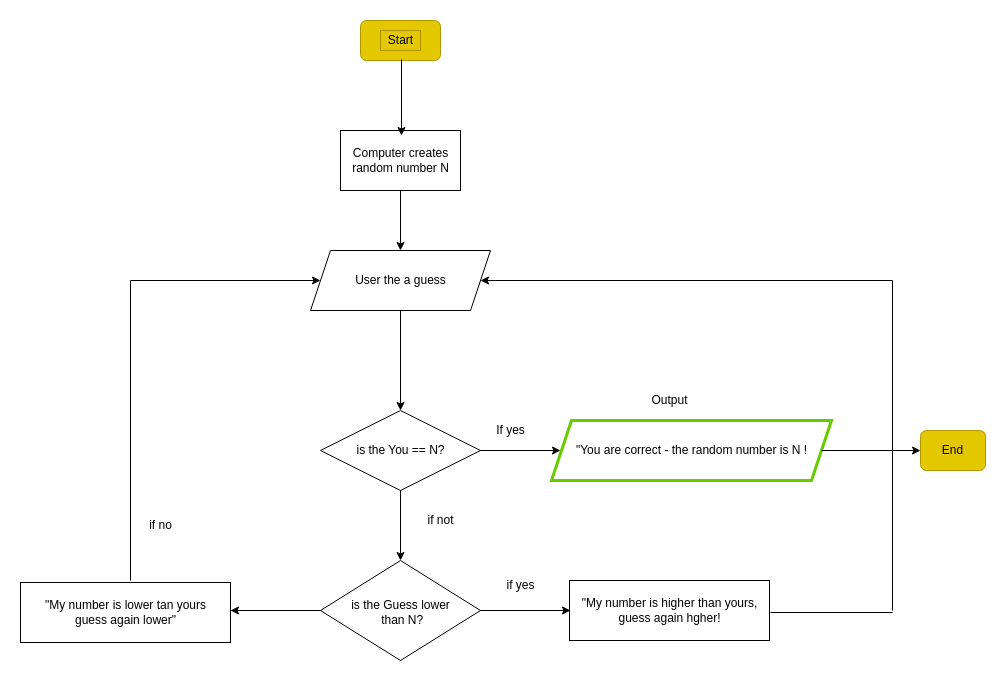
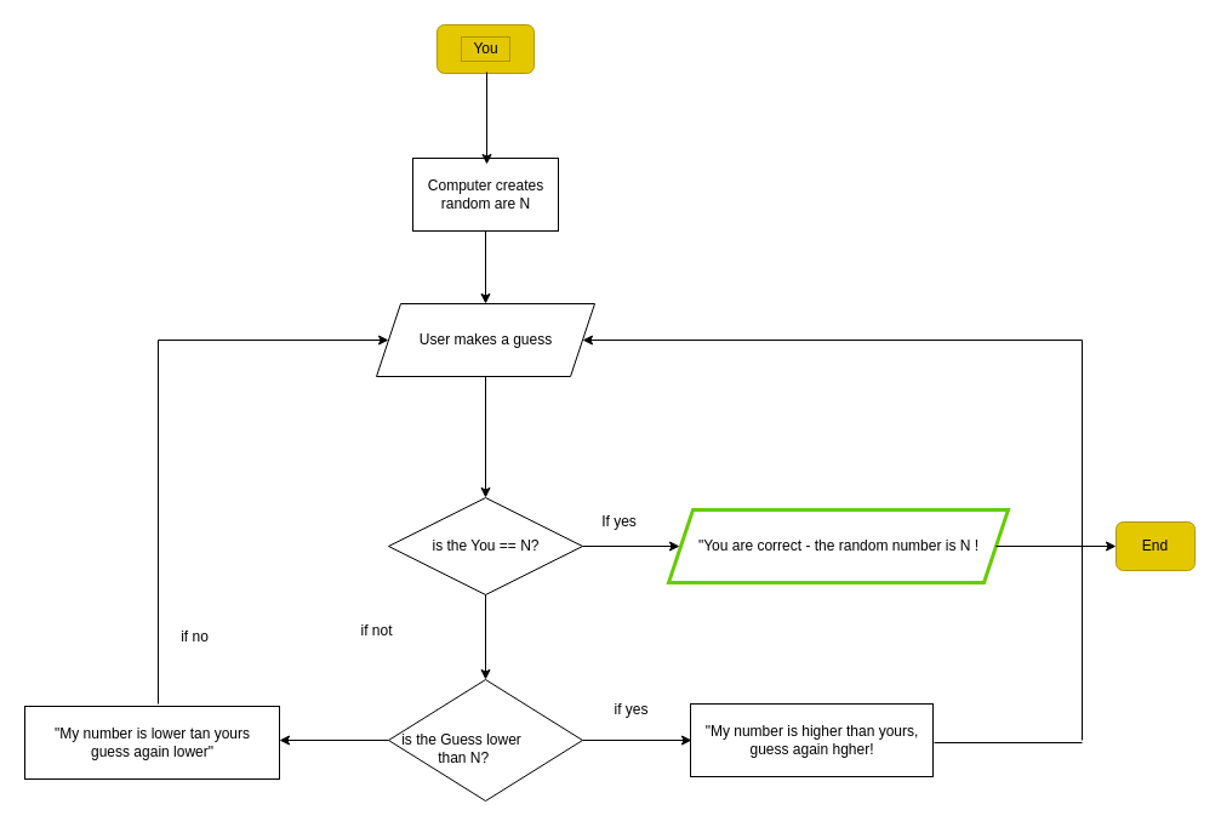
  <mxCell id="0" />
  <mxCell id="1" parent="0" />
  <mxCell id="2" value="" style="shape=parallelogram;perimeter=parallelogramPerimeter;whiteSpace=wrap;html=1;fixedSize=1;strokeColor=#66CC00;strokeWidth=3;" parent="1" vertex="1"><mxGeometry x="551" y="420" width="280" height="60" as="geometry" /></mxCell>
  <mxCell id="3" value="" style="rounded=0;whiteSpace=wrap;html=1;" parent="1" vertex="1"><mxGeometry x="569" y="580" width="200" height="60" as="geometry" /></mxCell>
  <mxCell id="4" value="" style="rounded=0;whiteSpace=wrap;html=1;" parent="1" vertex="1"><mxGeometry x="340" y="130" width="120" height="60" as="geometry" /></mxCell>
  <mxCell id="5" value="" style="rounded=1;whiteSpace=wrap;html=1;fillColor=#e3c800;strokeColor=#B09500;fontColor=#000000;" parent="1" vertex="1"><mxGeometry x="360" y="20" width="80" height="40" as="geometry" /></mxCell>
- <mxCell id="6" value="Start" style="text;html=1;resizable=0;autosize=1;align=center;verticalAlign=middle;points=[];fillColor=#e3c800;strokeColor=#B09500;rounded=0;fontColor=#000000;" parent="1" vertex="1"><mxGeometry x="380" y="30" width="40" height="20" as="geometry" /></mxCell>
- <mxCell id="7" value="Computer creates &lt;br&gt;random number N" style="text;html=1;resizable=0;autosize=1;align=center;verticalAlign=middle;points=[];fillColor=none;strokeColor=none;rounded=0;" parent="1" vertex="1"><mxGeometry x="345" y="145" width="110" height="30" as="geometry" /></mxCell>
+ <mxCell id="6" value="You" style="text;html=1;resizable=0;autosize=1;align=center;verticalAlign=middle;points=[];fillColor=#e3c800;strokeColor=#B09500;rounded=0;fontColor=#000000;" parent="1" vertex="1"><mxGeometry x="380" y="30" width="40" height="20" as="geometry" /></mxCell>
+ <mxCell id="7" value="Computer creates &lt;br&gt;random are N" style="text;html=1;resizable=0;autosize=1;align=center;verticalAlign=middle;points=[];fillColor=none;strokeColor=none;rounded=0;" parent="1" vertex="1"><mxGeometry x="345" y="145" width="110" height="30" as="geometry" /></mxCell>
  <mxCell id="8" value="" style="endArrow=classic;html=1;" parent="1" edge="1"><mxGeometry width="50" height="50" relative="1" as="geometry"><mxPoint x="401" y="59" as="sourcePoint" /><mxPoint x="401" y="135" as="targetPoint" /></mxGeometry></mxCell>
  <mxCell id="9" value="" style="rhombus;whiteSpace=wrap;html=1;" parent="1" vertex="1"><mxGeometry x="320" y="410" width="160" height="80" as="geometry" /></mxCell>
  <mxCell id="10" value="is the You == N?" style="text;html=1;resizable=0;autosize=1;align=center;verticalAlign=middle;points=[];fillColor=none;strokeColor=none;rounded=0;" parent="1" vertex="1"><mxGeometry x="340" y="440" width="120" height="20" as="geometry" /></mxCell>
  <mxCell id="11" value="" style="endArrow=classic;html=1;exitX=0.5;exitY=1;exitDx=0;exitDy=0;" parent="1" source="19" edge="1"><mxGeometry width="50" height="50" relative="1" as="geometry"><mxPoint x="400" y="350" as="sourcePoint" /><mxPoint x="400" y="410" as="targetPoint" /></mxGeometry></mxCell>
  <mxCell id="12" value="" style="endArrow=classic;html=1;exitX=1;exitY=0.5;exitDx=0;exitDy=0;" parent="1" source="9" edge="1"><mxGeometry width="50" height="50" relative="1" as="geometry"><mxPoint x="450" y="480" as="sourcePoint" /><mxPoint x="560" y="450" as="targetPoint" /></mxGeometry></mxCell>
  <mxCell id="13" value="If yes" style="text;html=1;resizable=0;autosize=1;align=center;verticalAlign=middle;points=[];fillColor=none;strokeColor=none;rounded=0;" parent="1" vertex="1"><mxGeometry x="490" y="420" width="40" height="20" as="geometry" /></mxCell>
  <mxCell id="14" value="&quot;You are correct - the random number is N !" style="text;html=1;resizable=0;autosize=1;align=center;verticalAlign=middle;points=[];fillColor=none;strokeColor=none;rounded=0;" parent="1" vertex="1"><mxGeometry x="566" y="440" width="250" height="20" as="geometry" /></mxCell>
- <mxCell id="15" value="Output" style="text;html=1;resizable=0;autosize=1;align=center;verticalAlign=middle;points=[];fillColor=none;strokeColor=none;rounded=0;" parent="1" vertex="1"><mxGeometry x="644" y="390" width="50" height="20" as="geometry" /></mxCell>
  <mxCell id="16" value="" style="endArrow=classic;html=1;exitX=0.5;exitY=1;exitDx=0;exitDy=0;entryX=0.5;entryY=0;entryDx=0;entryDy=0;" parent="1" source="9" target="17" edge="1"><mxGeometry width="50" height="50" relative="1" as="geometry"><mxPoint x="370" y="550" as="sourcePoint" /><mxPoint x="400" y="540" as="targetPoint" /></mxGeometry></mxCell>
  <mxCell id="17" value="" style="rhombus;whiteSpace=wrap;html=1;" parent="1" vertex="1"><mxGeometry x="320" y="560" width="160" height="100" as="geometry" /></mxCell>
- <mxCell id="18" value="is the Guess lower&lt;br&gt;&amp;nbsp;than N?" style="text;html=1;resizable=0;autosize=1;align=center;verticalAlign=middle;points=[];fillColor=none;strokeColor=none;rounded=0;" parent="1" vertex="1"><mxGeometry x="345" y="597" width="110" height="30" as="geometry" /></mxCell>
+ <mxCell id="18" value="is the Guess lower&lt;br&gt;&amp;nbsp;than N?" style="text;html=1;resizable=0;autosize=1;align=center;verticalAlign=middle;points=[];fillColor=none;strokeColor=none;rounded=0;" parent="1" vertex="1"><mxGeometry x="325" y="602" width="110" height="30" as="geometry" /></mxCell>
  <mxCell id="19" value="" style="shape=parallelogram;perimeter=parallelogramPerimeter;whiteSpace=wrap;html=1;fixedSize=1;" parent="1" vertex="1"><mxGeometry x="310" y="250" width="180" height="60" as="geometry" /></mxCell>
  <mxCell id="20" value="" style="endArrow=classic;html=1;exitX=0.5;exitY=1;exitDx=0;exitDy=0;entryX=0.5;entryY=0;entryDx=0;entryDy=0;" parent="1" source="4" target="19" edge="1"><mxGeometry width="50" height="50" relative="1" as="geometry"><mxPoint x="400" y="200" as="sourcePoint" /><mxPoint x="570" y="220" as="targetPoint" /></mxGeometry></mxCell>
- <mxCell id="21" value="User the a guess" style="text;html=1;resizable=0;autosize=1;align=center;verticalAlign=middle;points=[];fillColor=none;strokeColor=none;rounded=0;" parent="1" vertex="1"><mxGeometry x="340" y="270" width="120" height="20" as="geometry" /></mxCell>
- <mxCell id="22" value="if not" style="text;html=1;resizable=0;autosize=1;align=center;verticalAlign=middle;points=[];fillColor=none;strokeColor=none;rounded=0;" parent="1" vertex="1"><mxGeometry x="420" y="510" width="40" height="20" as="geometry" /></mxCell>
+ <mxCell id="21" value="User makes a guess" style="text;html=1;resizable=0;autosize=1;align=center;verticalAlign=middle;points=[];fillColor=none;strokeColor=none;rounded=0;" parent="1" vertex="1"><mxGeometry x="340" y="270" width="120" height="20" as="geometry" /></mxCell>
+ <mxCell id="22" value="if not" style="text;html=1;resizable=0;autosize=1;align=center;verticalAlign=middle;points=[];fillColor=none;strokeColor=none;rounded=0;" parent="1" vertex="1"><mxGeometry x="290" y="510" width="40" height="20" as="geometry" /></mxCell>
  <mxCell id="23" value="" style="endArrow=classic;html=1;exitX=1;exitY=0.5;exitDx=0;exitDy=0;" parent="1" source="17" edge="1"><mxGeometry width="50" height="50" relative="1" as="geometry"><mxPoint x="480" y="640" as="sourcePoint" /><mxPoint x="570" y="610" as="targetPoint" /></mxGeometry></mxCell>
  <mxCell id="24" value="&quot;My number is higher than yours,&lt;br&gt;guess again hgher!" style="text;html=1;resizable=0;autosize=1;align=center;verticalAlign=middle;points=[];fillColor=none;strokeColor=none;rounded=0;" parent="1" vertex="1"><mxGeometry x="574" y="595" width="190" height="30" as="geometry" /></mxCell>
  <mxCell id="25" value="if yes" style="text;html=1;resizable=0;autosize=1;align=center;verticalAlign=middle;points=[];fillColor=none;strokeColor=none;rounded=0;" parent="1" vertex="1"><mxGeometry x="500" y="575" width="40" height="20" as="geometry" /></mxCell>
  <mxCell id="26" value="" style="endArrow=none;html=1;" parent="1" edge="1"><mxGeometry width="50" height="50" relative="1" as="geometry"><mxPoint x="770" y="612" as="sourcePoint" /><mxPoint x="892" y="612" as="targetPoint" /></mxGeometry></mxCell>
  <mxCell id="27" value="" style="endArrow=none;html=1;" parent="1" edge="1"><mxGeometry width="50" height="50" relative="1" as="geometry"><mxPoint x="892" y="610" as="sourcePoint" /><mxPoint x="892" y="280" as="targetPoint" /></mxGeometry></mxCell>
  <mxCell id="28" value="" style="endArrow=classic;html=1;entryX=1;entryY=0.5;entryDx=0;entryDy=0;" parent="1" target="19" edge="1"><mxGeometry width="50" height="50" relative="1" as="geometry"><mxPoint x="892" y="280" as="sourcePoint" /><mxPoint x="830" y="270" as="targetPoint" /></mxGeometry></mxCell>
  <mxCell id="29" value="" style="endArrow=classic;html=1;exitX=0;exitY=0.5;exitDx=0;exitDy=0;" parent="1" source="17" edge="1"><mxGeometry width="50" height="50" relative="1" as="geometry"><mxPoint x="260" y="630" as="sourcePoint" /><mxPoint x="230" y="610" as="targetPoint" /></mxGeometry></mxCell>
  <mxCell id="30" value="" style="rounded=0;whiteSpace=wrap;html=1;" parent="1" vertex="1"><mxGeometry x="20" y="582" width="210" height="60" as="geometry" /></mxCell>
  <mxCell id="31" value="&quot;My number is lower tan yours&lt;br&gt;guess again lower&quot;" style="text;html=1;resizable=0;autosize=1;align=center;verticalAlign=middle;points=[];fillColor=none;strokeColor=none;rounded=0;" parent="1" vertex="1"><mxGeometry x="35" y="597" width="180" height="30" as="geometry" /></mxCell>
  <mxCell id="32" value="" style="endArrow=classic;html=1;entryX=0;entryY=0.5;entryDx=0;entryDy=0;" parent="1" target="19" edge="1"><mxGeometry width="50" height="50" relative="1" as="geometry"><mxPoint x="130" y="280" as="sourcePoint" /><mxPoint x="360" y="350" as="targetPoint" /></mxGeometry></mxCell>
  <mxCell id="33" value="if no" style="text;html=1;resizable=0;autosize=1;align=center;verticalAlign=middle;points=[];fillColor=none;strokeColor=none;rounded=0;" parent="1" vertex="1"><mxGeometry x="140" y="515" width="40" height="20" as="geometry" /></mxCell>
  <mxCell id="34" value="" style="endArrow=none;html=1;" parent="1" edge="1"><mxGeometry width="50" height="50" relative="1" as="geometry"><mxPoint x="130" y="580" as="sourcePoint" /><mxPoint x="130" y="280" as="targetPoint" /></mxGeometry></mxCell>
  <mxCell id="35" value="" style="endArrow=classic;html=1;exitX=1;exitY=0.5;exitDx=0;exitDy=0;entryX=0;entryY=0.5;entryDx=0;entryDy=0;" edge="1" parent="1" source="2" target="36"><mxGeometry width="50" height="50" relative="1" as="geometry"><mxPoint x="830" y="480" as="sourcePoint" /><mxPoint x="880" y="450" as="targetPoint" /></mxGeometry></mxCell>
  <mxCell id="36" value="End" style="rounded=1;whiteSpace=wrap;html=1;fillColor=#e3c800;strokeColor=#B09500;fontColor=#000000;" vertex="1" parent="1"><mxGeometry x="920" y="430" width="65" height="40" as="geometry" /></mxCell>
